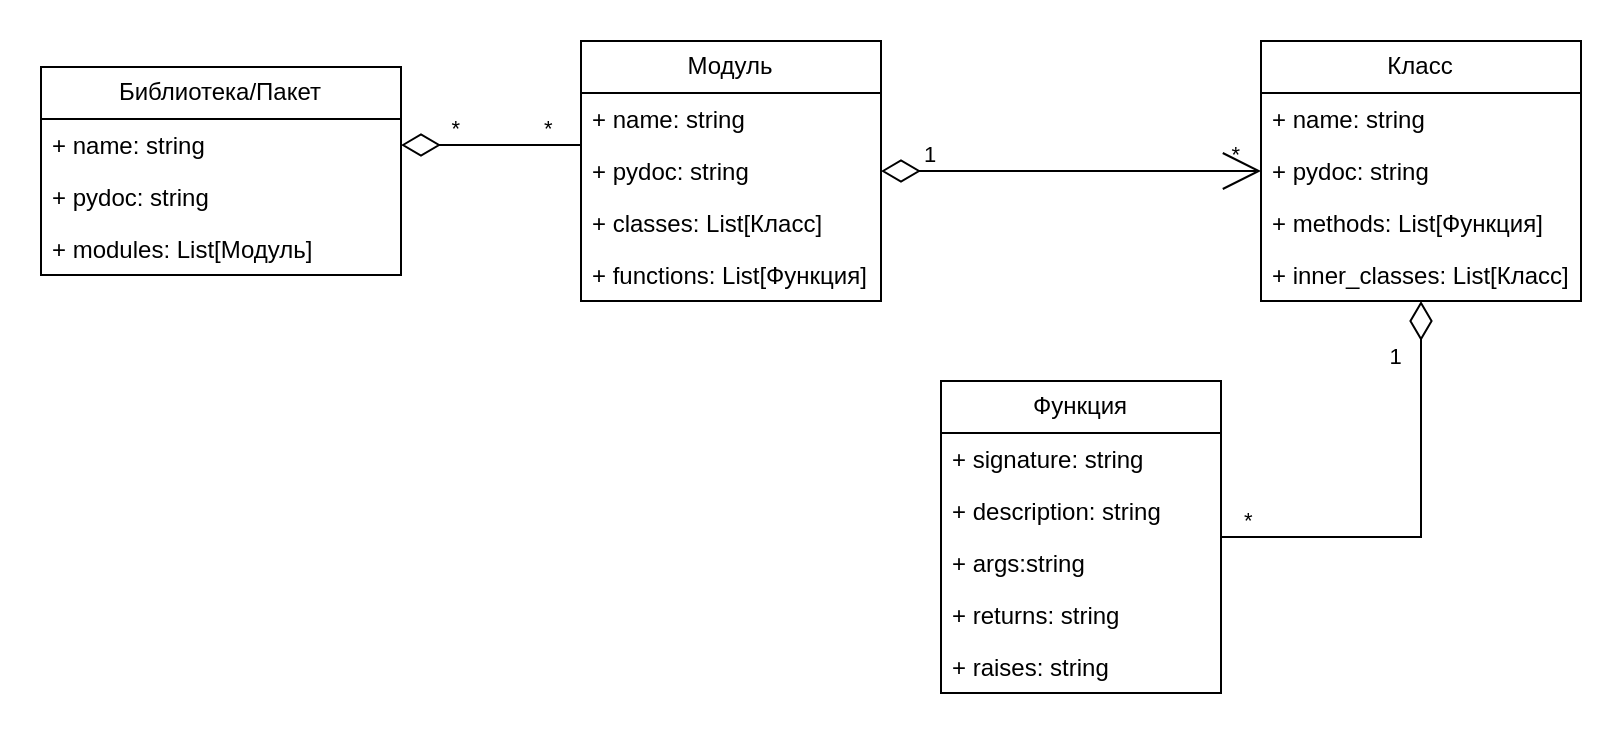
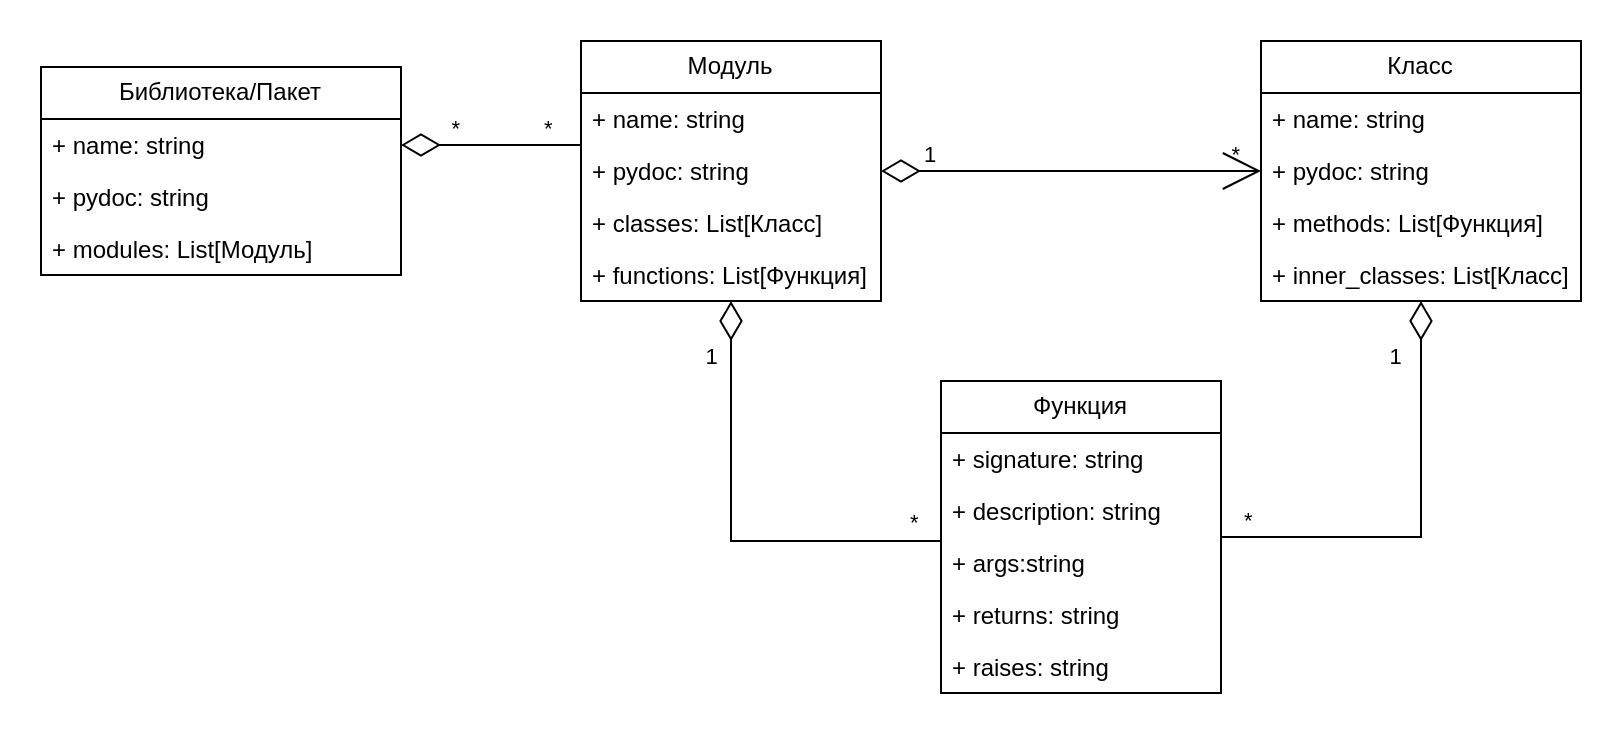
  <mxCell id="0" />
  <mxCell id="1" parent="0" />
  <mxCell id="2" value="Функция" style="swimlane;fontStyle=0;childLayout=stackLayout;horizontal=1;startSize=26;fillColor=none;horizontalStack=0;resizeParent=1;resizeParentMax=0;resizeLast=0;collapsible=1;marginBottom=0;whiteSpace=wrap;html=1;" parent="1" vertex="1"><mxGeometry x="470" y="190" width="140" height="156" as="geometry" /></mxCell>
  <mxCell id="3" value="+ signature: string" style="text;strokeColor=none;fillColor=none;align=left;verticalAlign=top;spacingLeft=4;spacingRight=4;overflow=hidden;rotatable=0;points=[[0,0.5],[1,0.5]];portConstraint=eastwest;whiteSpace=wrap;html=1;" vertex="1" parent="2"><mxGeometry y="26" width="140" height="26" as="geometry" /></mxCell>
  <mxCell id="4" value="+ description: string" style="text;strokeColor=none;fillColor=none;align=left;verticalAlign=top;spacingLeft=4;spacingRight=4;overflow=hidden;rotatable=0;points=[[0,0.5],[1,0.5]];portConstraint=eastwest;whiteSpace=wrap;html=1;" parent="2" vertex="1"><mxGeometry y="52" width="140" height="26" as="geometry" /></mxCell>
  <mxCell id="5" value="+ args:string" style="text;strokeColor=none;fillColor=none;align=left;verticalAlign=top;spacingLeft=4;spacingRight=4;overflow=hidden;rotatable=0;points=[[0,0.5],[1,0.5]];portConstraint=eastwest;whiteSpace=wrap;html=1;" parent="2" vertex="1"><mxGeometry y="78" width="140" height="26" as="geometry" /></mxCell>
  <mxCell id="6" value="+ returns: string" style="text;strokeColor=none;fillColor=none;align=left;verticalAlign=top;spacingLeft=4;spacingRight=4;overflow=hidden;rotatable=0;points=[[0,0.5],[1,0.5]];portConstraint=eastwest;whiteSpace=wrap;html=1;" parent="2" vertex="1"><mxGeometry y="104" width="140" height="26" as="geometry" /></mxCell>
  <mxCell id="7" value="+ raises: string" style="text;strokeColor=none;fillColor=none;align=left;verticalAlign=top;spacingLeft=4;spacingRight=4;overflow=hidden;rotatable=0;points=[[0,0.5],[1,0.5]];portConstraint=eastwest;whiteSpace=wrap;html=1;" parent="2" vertex="1"><mxGeometry y="130" width="140" height="26" as="geometry" /></mxCell>
  <mxCell id="8" value="Класс" style="swimlane;fontStyle=0;childLayout=stackLayout;horizontal=1;startSize=26;fillColor=none;horizontalStack=0;resizeParent=1;resizeParentMax=0;resizeLast=0;collapsible=1;marginBottom=0;whiteSpace=wrap;html=1;" parent="1" vertex="1"><mxGeometry x="630" y="20" width="160" height="130" as="geometry" /></mxCell>
  <mxCell id="9" value="+ name: string" style="text;strokeColor=none;fillColor=none;align=left;verticalAlign=top;spacingLeft=4;spacingRight=4;overflow=hidden;rotatable=0;points=[[0,0.5],[1,0.5]];portConstraint=eastwest;whiteSpace=wrap;html=1;" vertex="1" parent="8"><mxGeometry y="26" width="160" height="26" as="geometry" /></mxCell>
  <mxCell id="10" value="+ pydoc: string" style="text;strokeColor=none;fillColor=none;align=left;verticalAlign=top;spacingLeft=4;spacingRight=4;overflow=hidden;rotatable=0;points=[[0,0.5],[1,0.5]];portConstraint=eastwest;whiteSpace=wrap;html=1;" parent="8" vertex="1"><mxGeometry y="52" width="160" height="26" as="geometry" /></mxCell>
  <mxCell id="11" value="+ methods: List[Функция]" style="text;strokeColor=none;fillColor=none;align=left;verticalAlign=top;spacingLeft=4;spacingRight=4;overflow=hidden;rotatable=0;points=[[0,0.5],[1,0.5]];portConstraint=eastwest;whiteSpace=wrap;html=1;" parent="8" vertex="1"><mxGeometry y="78" width="160" height="26" as="geometry" /></mxCell>
  <mxCell id="12" value="+ inner_classes: List[Класс]" style="text;strokeColor=none;fillColor=none;align=left;verticalAlign=top;spacingLeft=4;spacingRight=4;overflow=hidden;rotatable=0;points=[[0,0.5],[1,0.5]];portConstraint=eastwest;whiteSpace=wrap;html=1;" parent="8" vertex="1"><mxGeometry y="104" width="160" height="26" as="geometry" /></mxCell>
  <mxCell id="13" value="Модуль" style="swimlane;fontStyle=0;childLayout=stackLayout;horizontal=1;startSize=26;fillColor=none;horizontalStack=0;resizeParent=1;resizeParentMax=0;resizeLast=0;collapsible=1;marginBottom=0;whiteSpace=wrap;html=1;" parent="1" vertex="1"><mxGeometry x="290" y="20" width="150" height="130" as="geometry"><mxRectangle x="140" y="290" width="160" height="30" as="alternateBounds" /></mxGeometry></mxCell>
  <mxCell id="14" value="+ name: string" style="text;strokeColor=none;fillColor=none;align=left;verticalAlign=top;spacingLeft=4;spacingRight=4;overflow=hidden;rotatable=0;points=[[0,0.5],[1,0.5]];portConstraint=eastwest;whiteSpace=wrap;html=1;" vertex="1" parent="13"><mxGeometry y="26" width="150" height="26" as="geometry" /></mxCell>
  <mxCell id="15" value="+ pydoc: string" style="text;strokeColor=none;fillColor=none;align=left;verticalAlign=top;spacingLeft=4;spacingRight=4;overflow=hidden;rotatable=0;points=[[0,0.5],[1,0.5]];portConstraint=eastwest;whiteSpace=wrap;html=1;" parent="13" vertex="1"><mxGeometry y="52" width="150" height="26" as="geometry" /></mxCell>
  <mxCell id="16" value="+ classes: List[Класс]" style="text;strokeColor=none;fillColor=none;align=left;verticalAlign=top;spacingLeft=4;spacingRight=4;overflow=hidden;rotatable=0;points=[[0,0.5],[1,0.5]];portConstraint=eastwest;whiteSpace=wrap;html=1;" parent="13" vertex="1"><mxGeometry y="78" width="150" height="26" as="geometry" /></mxCell>
  <mxCell id="17" value="+ functions: List[Функция]" style="text;strokeColor=none;fillColor=none;align=left;verticalAlign=top;spacingLeft=4;spacingRight=4;overflow=hidden;rotatable=0;points=[[0,0.5],[1,0.5]];portConstraint=eastwest;whiteSpace=wrap;html=1;" parent="13" vertex="1"><mxGeometry y="104" width="150" height="26" as="geometry" /></mxCell>
  <mxCell id="18" value="Библиотека/Пакет" style="swimlane;fontStyle=0;childLayout=stackLayout;horizontal=1;startSize=26;fillColor=none;horizontalStack=0;resizeParent=1;resizeParentMax=0;resizeLast=0;collapsible=1;marginBottom=0;whiteSpace=wrap;html=1;" parent="1" vertex="1"><mxGeometry x="20" y="33" width="180" height="104" as="geometry" /></mxCell>
  <mxCell id="19" value="+ name: string" style="text;strokeColor=none;fillColor=none;align=left;verticalAlign=top;spacingLeft=4;spacingRight=4;overflow=hidden;rotatable=0;points=[[0,0.5],[1,0.5]];portConstraint=eastwest;whiteSpace=wrap;html=1;" parent="18" vertex="1"><mxGeometry y="26" width="180" height="26" as="geometry" /></mxCell>
  <mxCell id="20" value="+ pydoc: string" style="text;strokeColor=none;fillColor=none;align=left;verticalAlign=top;spacingLeft=4;spacingRight=4;overflow=hidden;rotatable=0;points=[[0,0.5],[1,0.5]];portConstraint=eastwest;whiteSpace=wrap;html=1;" vertex="1" parent="18"><mxGeometry y="52" width="180" height="26" as="geometry" /></mxCell>
  <mxCell id="21" value="+ modules: List[Модуль]" style="text;strokeColor=none;fillColor=none;align=left;verticalAlign=top;spacingLeft=4;spacingRight=4;overflow=hidden;rotatable=0;points=[[0,0.5],[1,0.5]];portConstraint=eastwest;whiteSpace=wrap;html=1;" parent="18" vertex="1"><mxGeometry y="78" width="180" height="26" as="geometry" /></mxCell>
  <mxCell id="22" value="" style="endArrow=diamondThin;html=1;edgeStyle=orthogonalEdgeStyle;rounded=0;endFill=0;strokeWidth=1;endSize=17;" parent="1" source="2" target="8" edge="1"><mxGeometry relative="1" as="geometry"><mxPoint x="490" y="10" as="sourcePoint" /><mxPoint x="650" y="10" as="targetPoint" /></mxGeometry></mxCell>
  <mxCell id="23" value="*" style="edgeLabel;resizable=0;html=1;align=left;verticalAlign=bottom;labelBackgroundColor=none;" parent="22" connectable="0" vertex="1"><mxGeometry x="-1" relative="1" as="geometry"><mxPoint x="10" as="offset" /></mxGeometry></mxCell>
  <mxCell id="24" value="1&amp;nbsp; &amp;nbsp;" style="edgeLabel;resizable=0;html=1;align=right;verticalAlign=bottom;labelBackgroundColor=none;" parent="22" connectable="0" vertex="1"><mxGeometry x="1" relative="1" as="geometry"><mxPoint y="36" as="offset" /></mxGeometry></mxCell>
  <mxCell id="25" value="" style="endArrow=open;html=1;edgeStyle=orthogonalEdgeStyle;rounded=0;endSize=17;startSize=17;startArrow=diamondThin;startFill=0;" parent="1" source="13" target="8" edge="1"><mxGeometry relative="1" as="geometry"><mxPoint x="570" y="110" as="sourcePoint" /><mxPoint x="730" y="110" as="targetPoint" /></mxGeometry></mxCell>
  <mxCell id="26" value="1" style="edgeLabel;resizable=0;html=1;align=left;verticalAlign=bottom;labelBackgroundColor=none;" parent="25" connectable="0" vertex="1"><mxGeometry x="-1" relative="1" as="geometry"><mxPoint x="20" as="offset" /></mxGeometry></mxCell>
  <mxCell id="27" value="*" style="edgeLabel;resizable=0;html=1;align=right;verticalAlign=bottom;labelBackgroundColor=none;" parent="25" connectable="0" vertex="1"><mxGeometry x="1" relative="1" as="geometry"><mxPoint x="-10" as="offset" /></mxGeometry></mxCell>
+ <mxCell id="28" value="" style="endArrow=diamondThin;html=1;edgeStyle=orthogonalEdgeStyle;rounded=0;endFill=0;endSize=17;" parent="1" source="2" target="13" edge="1"><mxGeometry relative="1" as="geometry"><mxPoint x="320" y="230" as="sourcePoint" /><mxPoint x="730" y="110" as="targetPoint" /><Array as="points"><mxPoint x="365" y="270" /></Array></mxGeometry></mxCell>
+ <mxCell id="29" value="*" style="edgeLabel;resizable=0;html=1;align=left;verticalAlign=bottom;labelBackgroundColor=none;" parent="28" connectable="0" vertex="1"><mxGeometry x="-1" relative="1" as="geometry"><mxPoint x="-17" y="-1" as="offset" /></mxGeometry></mxCell>
+ <mxCell id="30" value="1&amp;nbsp;&amp;nbsp;" style="edgeLabel;resizable=0;html=1;align=right;verticalAlign=bottom;labelBackgroundColor=none;" parent="28" connectable="0" vertex="1"><mxGeometry x="1" relative="1" as="geometry"><mxPoint y="36" as="offset" /></mxGeometry></mxCell>
  <mxCell id="31" value="" style="endArrow=diamondThin;html=1;edgeStyle=orthogonalEdgeStyle;rounded=0;endFill=0;endSize=17;" parent="1" source="13" target="18" edge="1"><mxGeometry relative="1" as="geometry"><mxPoint x="570" y="380" as="sourcePoint" /><mxPoint x="730" y="380" as="targetPoint" /><Array as="points"><mxPoint x="220" y="72" /><mxPoint x="220" y="72" /></Array></mxGeometry></mxCell>
  <mxCell id="32" value="*" style="edgeLabel;resizable=0;html=1;align=left;verticalAlign=bottom;labelBackgroundColor=none;" parent="31" connectable="0" vertex="1"><mxGeometry x="-1" relative="1" as="geometry"><mxPoint x="-20" as="offset" /></mxGeometry></mxCell>
  <mxCell id="33" value="*" style="edgeLabel;resizable=0;html=1;align=right;verticalAlign=bottom;labelBackgroundColor=none;" parent="31" connectable="0" vertex="1"><mxGeometry x="1" relative="1" as="geometry"><mxPoint x="30" as="offset" /></mxGeometry></mxCell>
